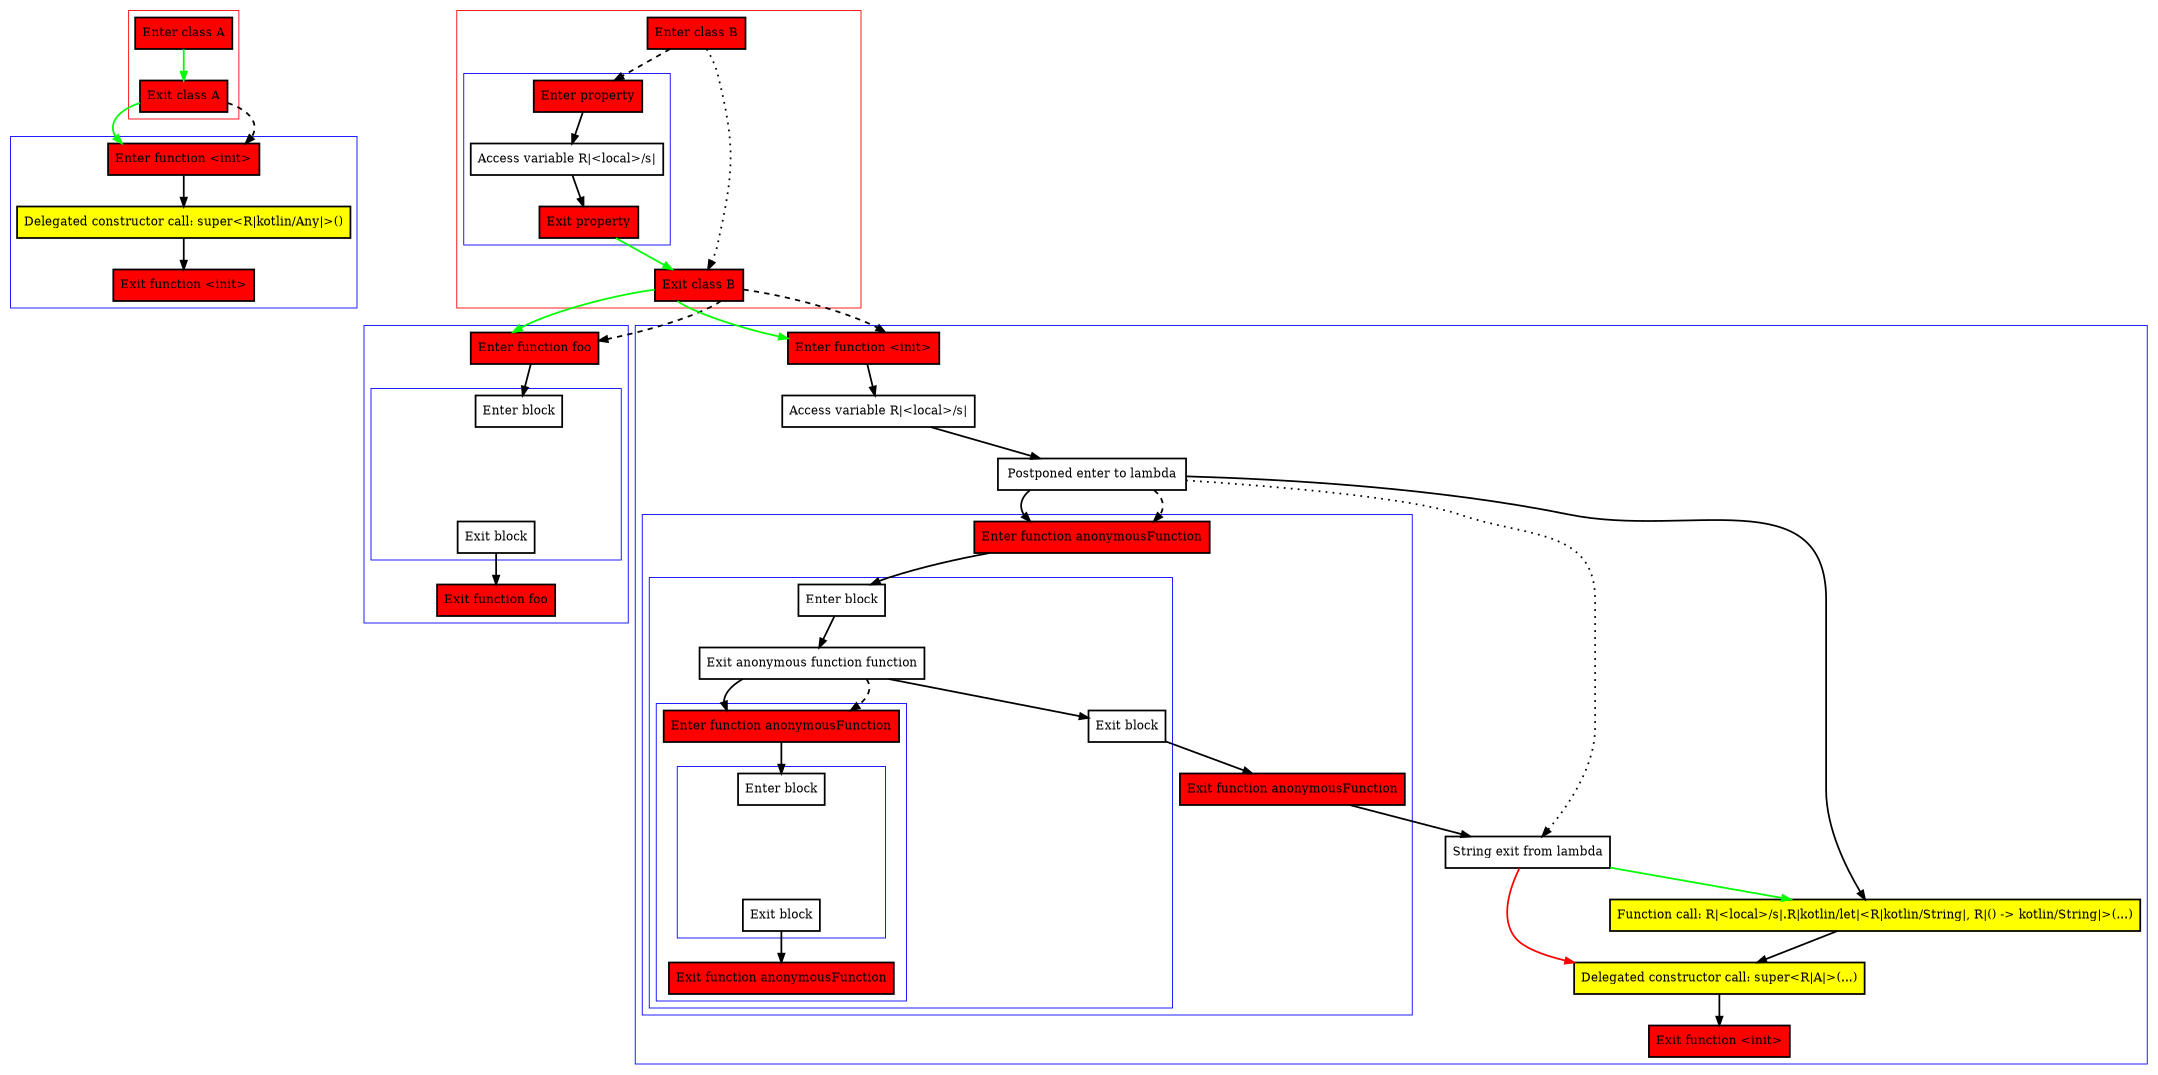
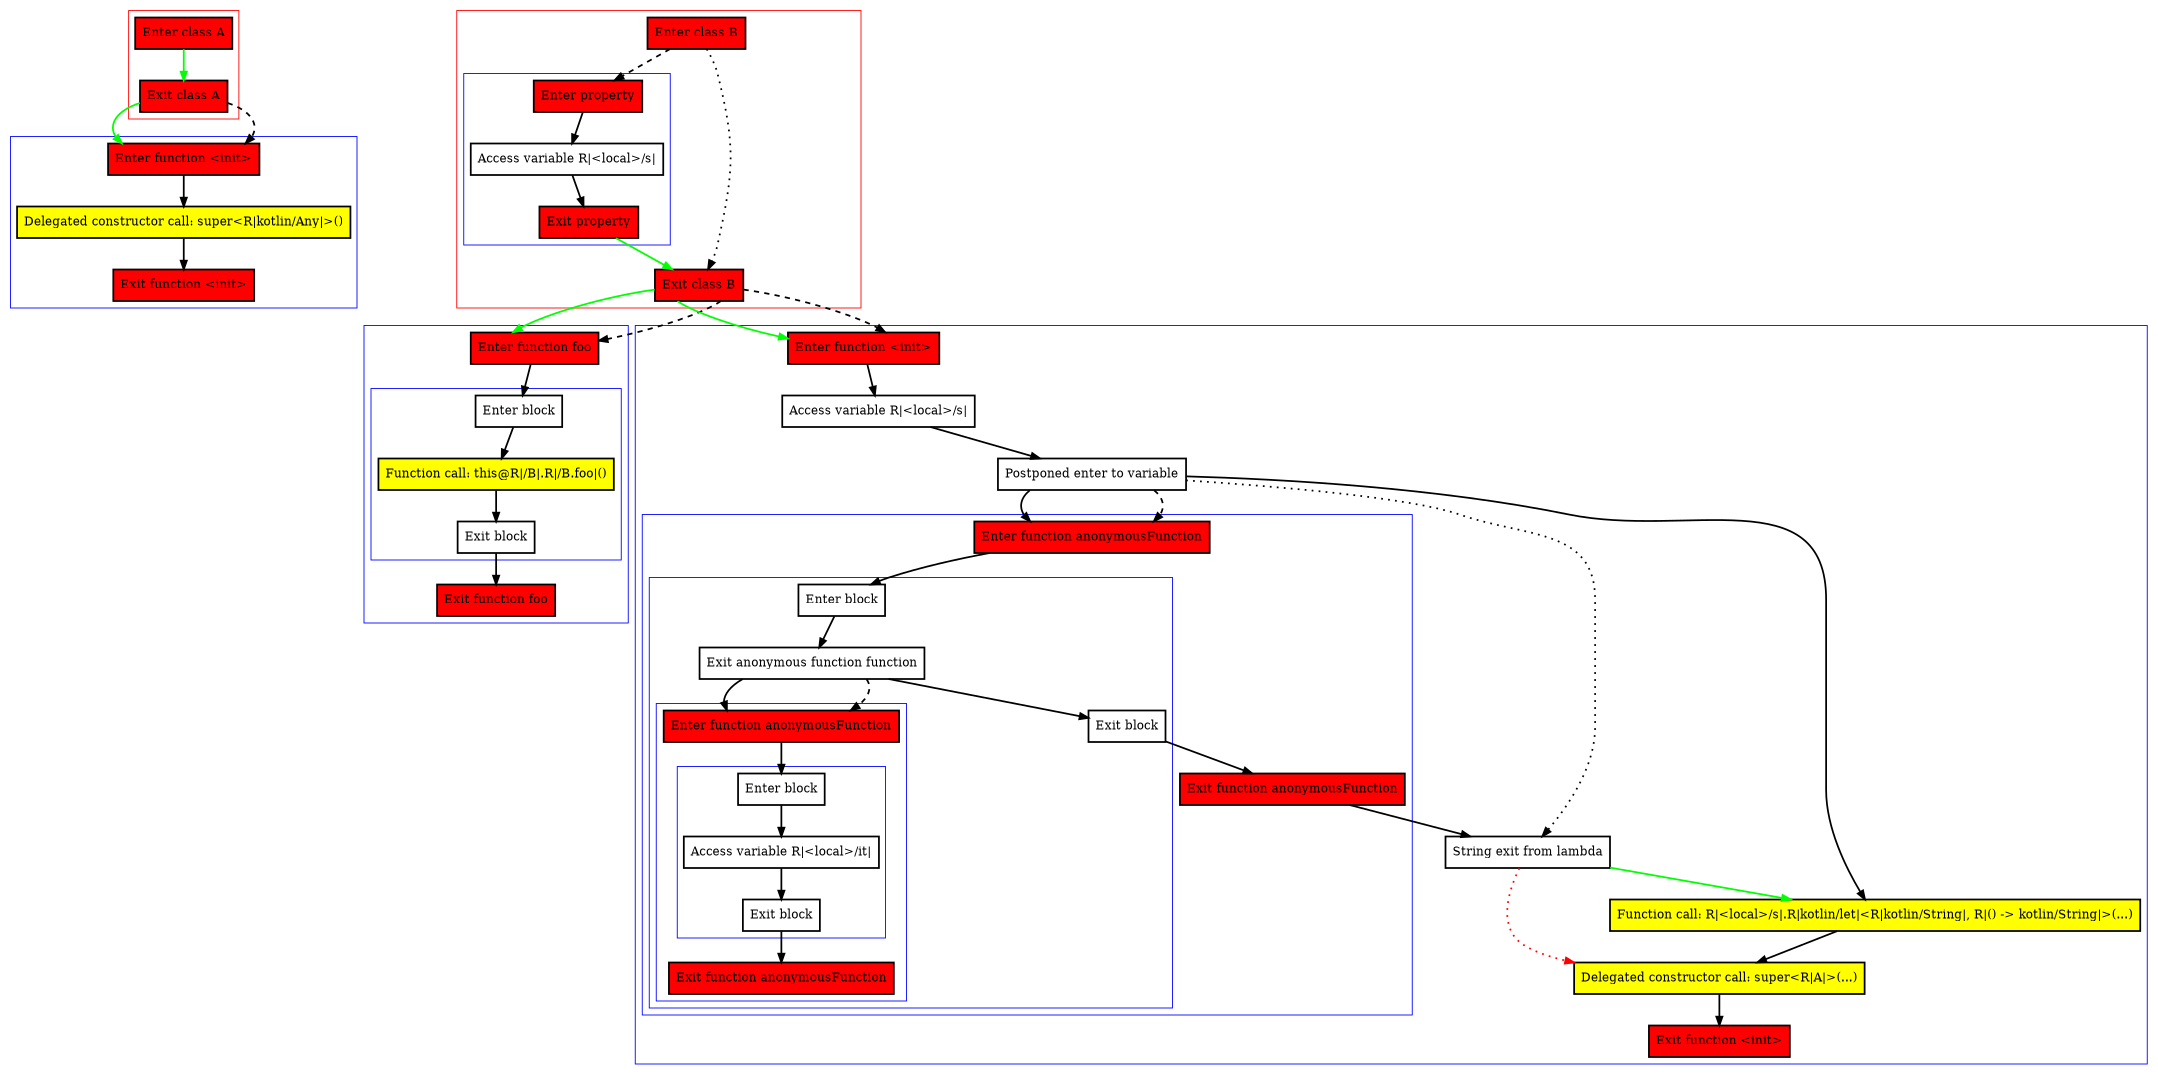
  digraph {
    nodesep=3
    node [fillcolor=red penwidth=2 shape=box style=filled]
    edge [penwidth=2]
    n1 [label="Enter class A"]
    n2 [label="Exit class A"]
    n3 [label="Enter function <init>"]
    n4 [fillcolor=yellow label="Delegated constructor call: super<R|kotlin/Any|>()"]
    n5 [label="Exit function <init>"]
    n6 [label="Enter property"]
    n7 [label="Access variable R|<local>/s|" fillcolor="" style=""]
    n8 [label="Exit property"]
    n9 [label="Enter class B"]
    n10 [label="Exit class B"]
    n11 [label="Enter block" fillcolor="" style=""]
+   n12 [fillcolor=yellow label="Function call: this@R|/B|.R|/B.foo|()"]
    n13 [label="Exit block" fillcolor="" style=""]
    n14 [label="Enter function foo"]
    n15 [label="Exit function foo"]
    n16 [label="Enter block" fillcolor="" style=""]
+   n17 [label="Access variable R|<local>/it|" fillcolor="" style=""]
    n18 [label="Exit block" fillcolor="" style=""]
    n19 [label="Enter function anonymousFunction"]
    n20 [label="Exit function anonymousFunction"]
    n21 [label="Enter block" fillcolor="" style=""]
    n22 [label="Exit anonymous function function" fillcolor="" style=""]
    n23 [label="Exit block" fillcolor="" style=""]
    n24 [label="Enter function anonymousFunction"]
    n25 [label="Exit function anonymousFunction"]
    n26 [label="Enter function <init>"]
    n27 [label="Access variable R|<local>/s|" fillcolor="" style=""]
-   n28 [label="Postponed enter to lambda" fillcolor="" style=""]
+   n28 [label="Postponed enter to variable" fillcolor="" style=""]
    n29 [label="String exit from lambda" fillcolor="" style=""]
    n30 [fillcolor=yellow label="Function call: R|<local>/s|.R|kotlin/let|<R|kotlin/String|, R|() -> kotlin/String|>(...)"]
    n31 [fillcolor=yellow label="Delegated constructor call: super<R|A|>(...)"]
    n32 [label="Exit function <init>"]
    subgraph cluster_1 {
      color=red
      n1
      n2
    }
    subgraph cluster_2 {
      color=blue
      n3
      n4
      n5
    }
    subgraph cluster_3 {
      color=red
      n9
      n10
      subgraph cluster_4 {
        color=blue
        n6
        n7
        n8
      }
    }
    subgraph cluster_5 {
      color=blue
      n14
      n15
      subgraph cluster_6 {
        color=blue
        n11
+       n12
        n13
      }
    }
    subgraph cluster_7 {
      color=blue
      n26
      n27
      n28
      n29
      n30
      n31
      n32
      subgraph cluster_8 {
        color=blue
        n24
        n25
        subgraph cluster_9 {
          color=blue
          n21
          n22
          n23
          subgraph cluster_10 {
            color=blue
            n19
            n20
            subgraph cluster_11 {
              color=blue
              n16
+             n17
              n18
            }
          }
        }
      }
    }
    n1 -> n2 [color=green]
    n2 -> n3 [color=green]
    n2 -> n3 [style=dashed]
    n3 -> n4
    n4 -> n5
    n6 -> n7
    n7 -> n8
    n8 -> n10 [color=green]
    n9 -> n6 [style=dashed]
    n9 -> n10 [style=dotted]
    n10 -> n14 [color=green]
    n10 -> n14 [style=dashed]
    n10 -> n26 [color=green]
    n10 -> n26 [style=dashed]
+   n11 -> n12
+   n12 -> n13
    n13 -> n15
    n14 -> n11
+   n16 -> n17
+   n17 -> n18
    n18 -> n20
    n19 -> n16
    n21 -> n22
    n22 -> n19
    n22 -> n19 [style=dashed]
    n22 -> n23
    n23 -> n25
    n24 -> n21
    n25 -> n29
    n26 -> n27
    n27 -> n28
    n28 -> n24
    n28 -> n24 [style=dashed]
    n28 -> n29 [style=dotted]
    n28 -> n30
    n29 -> n30 [color=green]
-   n29 -> n31 [color=red]
+   n29 -> n31 [color=red style=dotted]
    n30 -> n31
    n31 -> n32
  }
